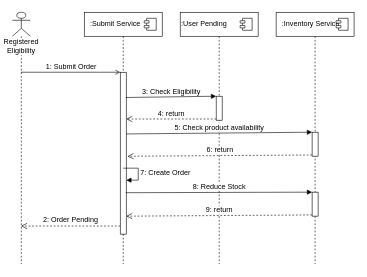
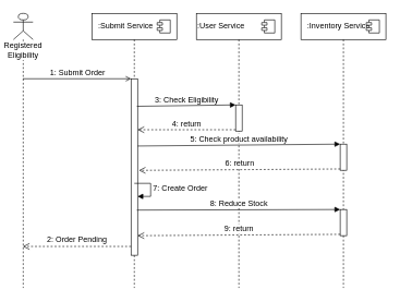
  <mxCell id="0" />
  <mxCell id="1" parent="0" />
  <mxCell id="2" value="Registered Eligibility" style="shape=umlLifeline;participant=umlActor;perimeter=lifelinePerimeter;whiteSpace=wrap;html=1;container=1;collapsible=0;recursiveResize=0;verticalAlign=top;spacingTop=36;labelBackgroundColor=#ffffff;outlineConnect=0;" vertex="1" parent="1"><mxGeometry x="20" y="20" width="30" height="420" as="geometry" /></mxCell>
  <mxCell id="3" value=":Submit Service" style="shape=umlLifeline;perimeter=lifelinePerimeter;whiteSpace=wrap;html=1;container=1;collapsible=0;recursiveResize=0;outlineConnect=0;align=left;labelPosition=center;verticalLabelPosition=middle;verticalAlign=middle;horizontal=1;fontSize=12;spacingLeft=8;" vertex="1" parent="1"><mxGeometry x="140" y="20" width="130" height="420" as="geometry" /></mxCell>
  <mxCell id="4" value="" style="shape=component;jettyWidth=8;jettyHeight=4;" vertex="1" parent="3"><mxGeometry x="1" width="20" height="20" relative="1" as="geometry"><mxPoint x="-30" y="10" as="offset" /></mxGeometry></mxCell>
  <mxCell id="5" value="" style="html=1;points=[];perimeter=orthogonalPerimeter;fontSize=12;align=left;" vertex="1" parent="3"><mxGeometry x="60" y="100" width="10" height="270" as="geometry" /></mxCell>
  <mxCell id="6" value="7: Create Order" style="edgeStyle=orthogonalEdgeStyle;html=1;align=left;spacingLeft=2;endArrow=block;rounded=0;entryX=1;entryY=0;fontSize=12;" edge="1" parent="3"><mxGeometry relative="1" as="geometry"><mxPoint x="65" y="260" as="sourcePoint" /><Array as="points"><mxPoint x="90" y="260" /></Array><mxPoint x="70" y="280" as="targetPoint" /></mxGeometry></mxCell>
- <mxCell id="7" value=":User Pending" style="html=1;points=[];perimeter=orthogonalPerimeter;shape=umlLifeline;participant=label;fontFamily=Helvetica;fontSize=12;fontColor=#000000;align=left;strokeColor=#000000;fillColor=#ffffff;recursiveResize=0;container=1;collapsible=0;" vertex="1" parent="1"><mxGeometry x="300" y="20" width="130" height="420" as="geometry" /></mxCell>
+ <mxCell id="7" value=":User Service" style="html=1;points=[];perimeter=orthogonalPerimeter;shape=umlLifeline;participant=label;fontFamily=Helvetica;fontSize=12;fontColor=#000000;align=left;strokeColor=#000000;fillColor=#ffffff;recursiveResize=0;container=1;collapsible=0;" vertex="1" parent="1"><mxGeometry x="300" y="20" width="130" height="420" as="geometry" /></mxCell>
  <mxCell id="8" value="" style="shape=component;jettyWidth=8;jettyHeight=4;" vertex="1" parent="7"><mxGeometry x="1" width="20" height="20" relative="1" as="geometry"><mxPoint x="-30" y="10" as="offset" /></mxGeometry></mxCell>
  <mxCell id="9" value="" style="html=1;points=[];perimeter=orthogonalPerimeter;fontSize=12;align=left;" vertex="1" parent="7"><mxGeometry x="60" y="140" width="10" height="40" as="geometry" /></mxCell>
  <mxCell id="10" value="1: Submit Order" style="html=1;verticalAlign=bottom;endArrow=open;entryX=0;entryY=0;fontSize=12;endFill=0;" edge="1" target="5" parent="1" source="2"><mxGeometry relative="1" as="geometry"><mxPoint x="130" y="120" as="sourcePoint" /></mxGeometry></mxCell>
  <mxCell id="11" value="2: Order Pending" style="html=1;verticalAlign=bottom;endArrow=open;dashed=1;endSize=8;exitX=0;exitY=0.95;fontSize=12;" edge="1" source="5" parent="1" target="2"><mxGeometry relative="1" as="geometry"><mxPoint x="130" y="196" as="targetPoint" /></mxGeometry></mxCell>
  <mxCell id="12" value=":Inventory Service" style="shape=umlLifeline;perimeter=lifelinePerimeter;whiteSpace=wrap;html=1;container=1;collapsible=0;recursiveResize=0;outlineConnect=0;align=left;labelPosition=center;verticalLabelPosition=middle;verticalAlign=middle;horizontal=1;fontSize=12;spacingLeft=8;" vertex="1" parent="1"><mxGeometry x="460" y="20" width="130" height="420" as="geometry" /></mxCell>
  <mxCell id="13" value="" style="shape=component;jettyWidth=8;jettyHeight=4;" vertex="1" parent="12"><mxGeometry x="1" width="20" height="20" relative="1" as="geometry"><mxPoint x="-30" y="10" as="offset" /></mxGeometry></mxCell>
  <mxCell id="14" value="" style="html=1;points=[];perimeter=orthogonalPerimeter;fontSize=12;align=left;" vertex="1" parent="12"><mxGeometry x="60" y="200" width="10" height="40" as="geometry" /></mxCell>
  <mxCell id="15" value="" style="html=1;points=[];perimeter=orthogonalPerimeter;fontSize=12;align=left;" vertex="1" parent="12"><mxGeometry x="60" y="300" width="10" height="40" as="geometry" /></mxCell>
  <mxCell id="16" value="3: Check Eligibility" style="html=1;verticalAlign=bottom;endArrow=block;entryX=0;entryY=0;fontSize=12;exitX=0.9;exitY=0.156;exitDx=0;exitDy=0;exitPerimeter=0;" edge="1" target="9" parent="1" source="5"><mxGeometry relative="1" as="geometry"><mxPoint x="290" y="160" as="sourcePoint" /></mxGeometry></mxCell>
  <mxCell id="17" value="4: return" style="html=1;verticalAlign=bottom;endArrow=open;dashed=1;endSize=8;exitX=0;exitY=0.95;fontSize=12;" edge="1" source="9" parent="1" target="5"><mxGeometry relative="1" as="geometry"><mxPoint x="290" y="236" as="targetPoint" /></mxGeometry></mxCell>
  <mxCell id="18" value="5: Check product availability" style="html=1;verticalAlign=bottom;endArrow=block;entryX=0;entryY=0;fontSize=12;exitX=1;exitY=0.381;exitDx=0;exitDy=0;exitPerimeter=0;" edge="1" target="14" parent="1" source="5"><mxGeometry relative="1" as="geometry"><mxPoint x="430" y="220" as="sourcePoint" /></mxGeometry></mxCell>
  <mxCell id="19" value="6: return" style="html=1;verticalAlign=bottom;endArrow=open;dashed=1;endSize=8;exitX=0;exitY=0.95;fontSize=12;entryX=1.2;entryY=0.519;entryDx=0;entryDy=0;entryPerimeter=0;" edge="1" source="14" parent="1" target="5"><mxGeometry relative="1" as="geometry"><mxPoint x="450" y="296" as="targetPoint" /></mxGeometry></mxCell>
  <mxCell id="20" value="8: Reduce Stock" style="html=1;verticalAlign=bottom;endArrow=block;entryX=0;entryY=0;fontSize=12;exitX=0.9;exitY=0.744;exitDx=0;exitDy=0;exitPerimeter=0;" edge="1" target="15" parent="1" source="5"><mxGeometry relative="1" as="geometry"><mxPoint x="450" y="320" as="sourcePoint" /></mxGeometry></mxCell>
  <mxCell id="21" value="9: return" style="html=1;verticalAlign=bottom;endArrow=open;dashed=1;endSize=8;exitX=0;exitY=0.95;fontSize=12;entryX=1;entryY=0.889;entryDx=0;entryDy=0;entryPerimeter=0;" edge="1" source="15" parent="1" target="5"><mxGeometry relative="1" as="geometry"><mxPoint x="450" y="396" as="targetPoint" /></mxGeometry></mxCell>
